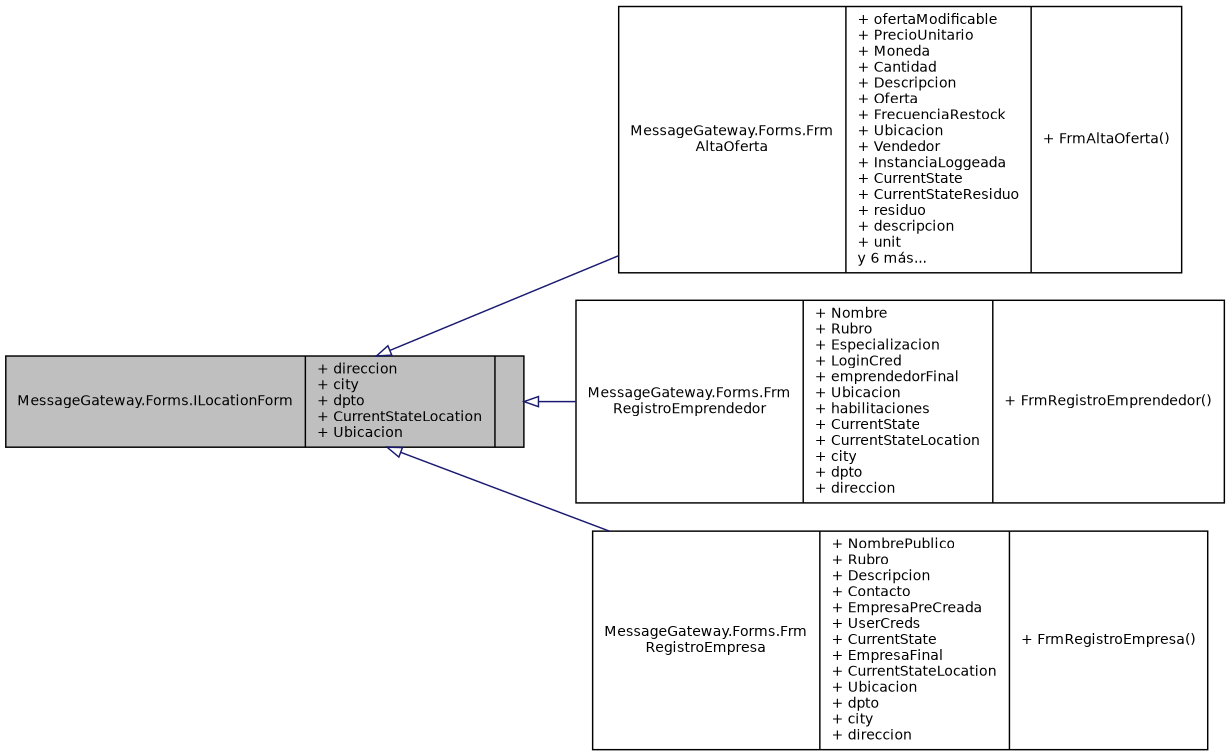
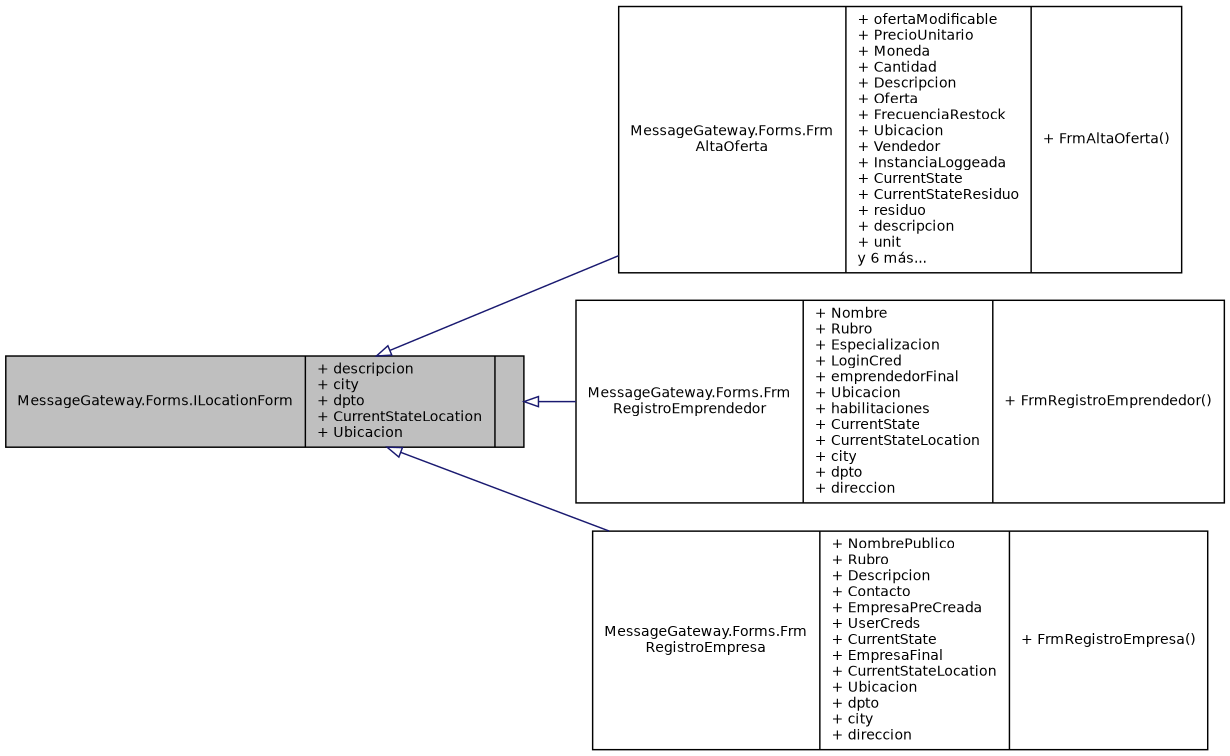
  digraph {
    rankdir=LR
    node [color=black fillcolor=white fontname=Helvetica fontsize=10 shape=record style=filled]
    edge [arrowtail=onormal color=midnightblue dir=back fontname=Helvetica fontsize=10 labelfontname=Helvetica labelfontsize=10 style=solid]
-   n1 [fillcolor=grey75 fontcolor=black height=0.2 label="{MessageGateway.Forms.ILocationForm\n|+ direccion\l+ city\l+ dpto\l+ CurrentStateLocation\l+ Ubicacion\l|}" width=0.4]
+   n1 [fillcolor=grey75 fontcolor=black height=0.2 label="{MessageGateway.Forms.ILocationForm\n|+ descripcion\l+ city\l+ dpto\l+ CurrentStateLocation\l+ Ubicacion\l|}" width=0.4]
    n2 [height=0.2 label="{MessageGateway.Forms.Frm\lAltaOferta\n|+ ofertaModificable\l+ PrecioUnitario\l+ Moneda\l+ Cantidad\l+ Descripcion\l+ Oferta\l+ FrecuenciaRestock\l+ Ubicacion\l+ Vendedor\l+ InstanciaLoggeada\l+ CurrentState\l+ CurrentStateResiduo\l+ residuo\l+ descripcion\l+ unit\ly 6 más...\l|+ FrmAltaOferta()\l}" width=0.4]
    n3 [height=0.2 label="{MessageGateway.Forms.Frm\lRegistroEmprendedor\n|+ Nombre\l+ Rubro\l+ Especializacion\l+ LoginCred\l+ emprendedorFinal\l+ Ubicacion\l+ habilitaciones\l+ CurrentState\l+ CurrentStateLocation\l+ city\l+ dpto\l+ direccion\l|+ FrmRegistroEmprendedor()\l}" width=0.4]
    n4 [height=0.2 label="{MessageGateway.Forms.Frm\lRegistroEmpresa\n|+ NombrePublico\l+ Rubro\l+ Descripcion\l+ Contacto\l+ EmpresaPreCreada\l+ UserCreds\l+ CurrentState\l+ EmpresaFinal\l+ CurrentStateLocation\l+ Ubicacion\l+ dpto\l+ city\l+ direccion\l|+ FrmRegistroEmpresa()\l}" width=0.4]
    n1 -> n2
    n1 -> n3
    n1 -> n4
  }
